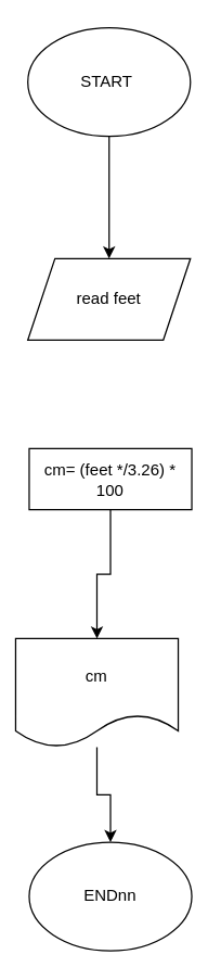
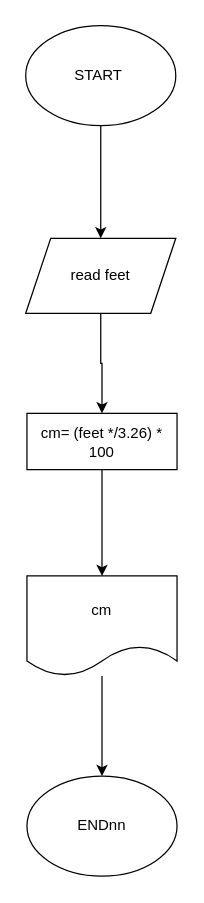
  <mxCell id="0" />
  <mxCell id="1" parent="0" />
  <mxCell id="2" value="" style="edgeStyle=orthogonalEdgeStyle;rounded=0;orthogonalLoop=1;jettySize=auto;html=1;" parent="1" source="3" target="5" edge="1"><mxGeometry relative="1" as="geometry" /></mxCell>
  <mxCell id="3" value="START&amp;nbsp;" style="ellipse;whiteSpace=wrap;html=1;" parent="1" vertex="1"><mxGeometry x="20" y="20" width="120" height="80" as="geometry" /></mxCell>
+ <mxCell id="4" value="" style="edgeStyle=orthogonalEdgeStyle;rounded=0;orthogonalLoop=1;jettySize=auto;html=1;" parent="1" source="5" target="7" edge="1"><mxGeometry relative="1" as="geometry" /></mxCell>
  <mxCell id="5" value="read feet" style="shape=parallelogram;perimeter=parallelogramPerimeter;whiteSpace=wrap;html=1;fixedSize=1;" parent="1" vertex="1"><mxGeometry x="20" y="190" width="120" height="60" as="geometry" /></mxCell>
  <mxCell id="6" value="" style="edgeStyle=orthogonalEdgeStyle;rounded=0;orthogonalLoop=1;jettySize=auto;html=1;" parent="1" source="7" target="9" edge="1"><mxGeometry relative="1" as="geometry" /></mxCell>
  <mxCell id="7" value="cm= (feet */3.26) * 100" style="whiteSpace=wrap;html=1;" parent="1" vertex="1"><mxGeometry x="21" y="330" width="120" height="45" as="geometry" /></mxCell>
  <mxCell id="8" value="" style="edgeStyle=orthogonalEdgeStyle;rounded=0;orthogonalLoop=1;jettySize=auto;html=1;" parent="1" source="9" target="10" edge="1"><mxGeometry relative="1" as="geometry" /></mxCell>
- <mxCell id="9" value="cm" style="shape=document;whiteSpace=wrap;html=1;boundedLbl=1;" parent="1" vertex="1"><mxGeometry x="11" y="470" width="120" height="80" as="geometry" /></mxCell>
+ <mxCell id="9" value="cm" style="shape=document;whiteSpace=wrap;html=1;boundedLbl=1;" parent="1" vertex="1"><mxGeometry x="21" y="460" width="120" height="80" as="geometry" /></mxCell>
  <mxCell id="10" value="ENDnn" style="ellipse;whiteSpace=wrap;html=1;" parent="1" vertex="1"><mxGeometry x="21" y="620" width="120" height="80" as="geometry" /></mxCell>
